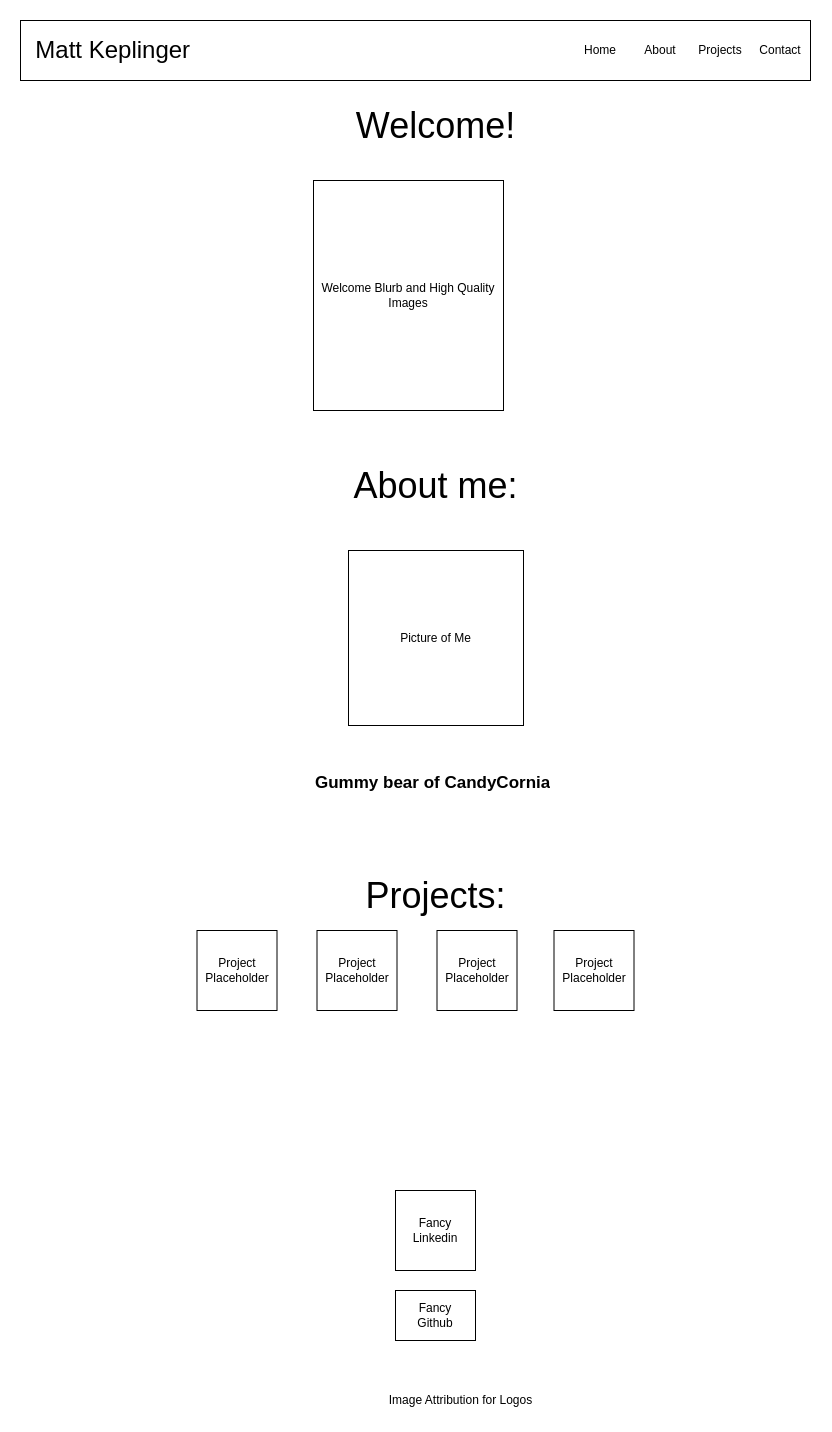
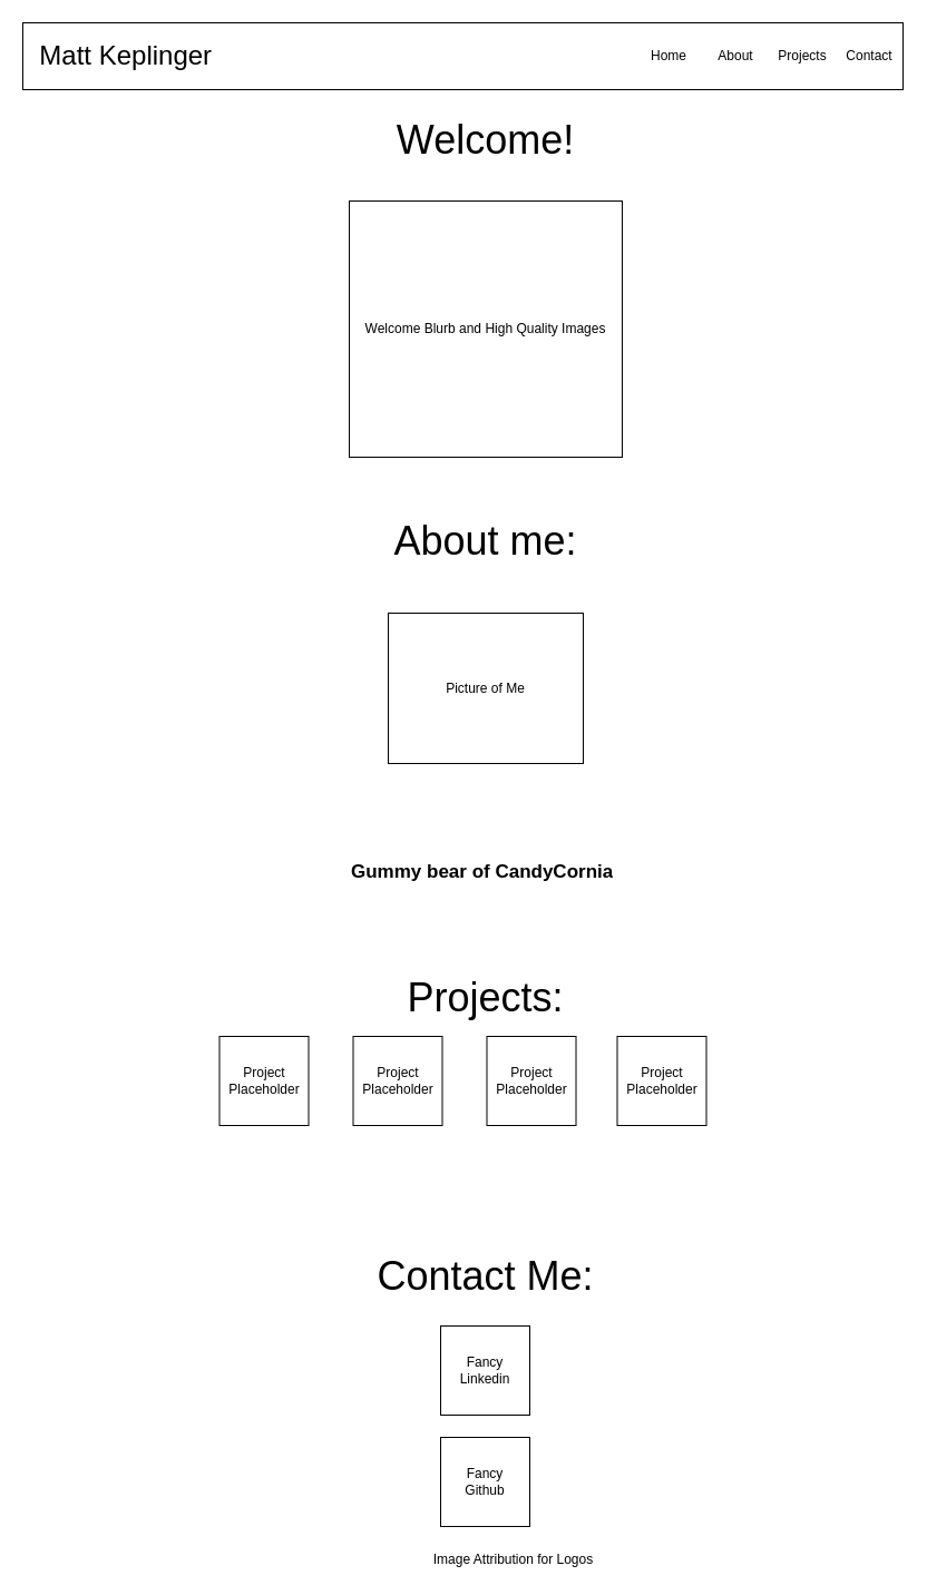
  <mxCell id="0" />
  <mxCell id="1" parent="0" />
  <mxCell id="2" value="&lt;span style=&quot;font-size: 24px&quot;&gt;&amp;nbsp; Matt Keplinger&lt;/span&gt;" style="rounded=0;whiteSpace=wrap;html=1;align=left;" vertex="1" parent="1"><mxGeometry x="20" y="20" width="790" height="60" as="geometry" /></mxCell>
  <mxCell id="3" value="Home" style="text;html=1;strokeColor=none;fillColor=none;align=center;verticalAlign=middle;whiteSpace=wrap;rounded=0;" vertex="1" parent="1"><mxGeometry x="580" y="40" width="40" height="20" as="geometry" /></mxCell>
  <mxCell id="4" value="About" style="text;html=1;strokeColor=none;fillColor=none;align=center;verticalAlign=middle;whiteSpace=wrap;rounded=0;" vertex="1" parent="1"><mxGeometry x="640" y="40" width="40" height="20" as="geometry" /></mxCell>
  <mxCell id="5" value="Projects" style="text;html=1;strokeColor=none;fillColor=none;align=center;verticalAlign=middle;whiteSpace=wrap;rounded=0;" vertex="1" parent="1"><mxGeometry x="700" y="40" width="40" height="20" as="geometry" /></mxCell>
  <mxCell id="6" value="Contact" style="text;html=1;strokeColor=none;fillColor=none;align=center;verticalAlign=middle;whiteSpace=wrap;rounded=0;" vertex="1" parent="1"><mxGeometry x="760" y="40" width="40" height="20" as="geometry" /></mxCell>
  <mxCell id="7" value="&lt;font style=&quot;font-size: 36px&quot;&gt;Welcome!&lt;/font&gt;" style="text;html=1;strokeColor=none;fillColor=none;align=center;verticalAlign=middle;whiteSpace=wrap;rounded=0;" vertex="1" parent="1"><mxGeometry x="388" y="110" width="95" height="30" as="geometry" /></mxCell>
- <mxCell id="8" value="Welcome Blurb and High Quality Images" style="rounded=0;whiteSpace=wrap;html=1;" vertex="1" parent="1"><mxGeometry x="313" y="180" width="190" height="230" as="geometry" /></mxCell>
+ <mxCell id="8" value="Welcome Blurb and High Quality Images" style="rounded=0;whiteSpace=wrap;html=1;" vertex="1" parent="1"><mxGeometry x="313" y="180" width="245" height="230" as="geometry" /></mxCell>
  <mxCell id="9" value="&lt;font style=&quot;font-size: 36px&quot;&gt;About me:&lt;/font&gt;" style="text;html=1;strokeColor=none;fillColor=none;align=center;verticalAlign=middle;whiteSpace=wrap;rounded=0;" vertex="1" parent="1"><mxGeometry x="344" y="470" width="183" height="30" as="geometry" /></mxCell>
- <mxCell id="10" value="Picture of Me" style="whiteSpace=wrap;html=1;aspect=fixed;" vertex="1" parent="1"><mxGeometry x="348" y="550" width="175" height="175" as="geometry" /></mxCell>
+ <mxCell id="10" value="Picture of Me" style="whiteSpace=wrap;html=1;aspect=fixed;" vertex="1" parent="1"><mxGeometry x="348" y="550" width="175" height="135" as="geometry" /></mxCell>
  <mxCell id="11" value="&lt;h1&gt;&lt;span style=&quot;font-size: 17px&quot;&gt;Gummy bear of CandyCornia&lt;/span&gt;&lt;/h1&gt;" style="text;html=1;strokeColor=none;fillColor=none;spacing=5;spacingTop=-20;whiteSpace=wrap;overflow=hidden;rounded=0;" vertex="1" parent="1"><mxGeometry x="310" y="760" width="250" height="120" as="geometry" /></mxCell>
  <mxCell id="12" value="&lt;font style=&quot;font-size: 36px&quot;&gt;Projects:&lt;/font&gt;" style="text;html=1;strokeColor=none;fillColor=none;align=center;verticalAlign=middle;whiteSpace=wrap;rounded=0;" vertex="1" parent="1"><mxGeometry x="344" y="880" width="183" height="30" as="geometry" /></mxCell>
  <mxCell id="13" value="Project Placeholder" style="whiteSpace=wrap;html=1;aspect=fixed;" vertex="1" parent="1"><mxGeometry x="196.5" y="930" width="80" height="80" as="geometry" /></mxCell>
  <mxCell id="14" value="Project Placeholder" style="whiteSpace=wrap;html=1;aspect=fixed;" vertex="1" parent="1"><mxGeometry x="316.5" y="930" width="80" height="80" as="geometry" /></mxCell>
  <mxCell id="15" value="Project Placeholder" style="whiteSpace=wrap;html=1;aspect=fixed;" vertex="1" parent="1"><mxGeometry x="436.5" y="930" width="80" height="80" as="geometry" /></mxCell>
  <mxCell id="16" value="Project Placeholder" style="whiteSpace=wrap;html=1;aspect=fixed;" vertex="1" parent="1"><mxGeometry x="553.5" y="930" width="80" height="80" as="geometry" /></mxCell>
+ <mxCell id="17" value="&lt;font style=&quot;font-size: 36px&quot;&gt;Contact Me:&lt;/font&gt;" style="text;html=1;strokeColor=none;fillColor=none;align=center;verticalAlign=middle;whiteSpace=wrap;rounded=0;" vertex="1" parent="1"><mxGeometry x="317.25" y="1130" width="236.5" height="30" as="geometry" /></mxCell>
  <mxCell id="18" value="Fancy Linkedin" style="whiteSpace=wrap;html=1;aspect=fixed;" vertex="1" parent="1"><mxGeometry x="395" y="1190" width="80" height="80" as="geometry" /></mxCell>
- <mxCell id="19" value="Fancy&lt;br&gt;Github" style="whiteSpace=wrap;html=1;aspect=fixed;" vertex="1" parent="1"><mxGeometry x="395" y="1290" width="80" height="50" as="geometry" /></mxCell>
+ <mxCell id="19" value="Fancy&lt;br&gt;Github" style="whiteSpace=wrap;html=1;aspect=fixed;" vertex="1" parent="1"><mxGeometry x="395" y="1290" width="80" height="80" as="geometry" /></mxCell>
  <mxCell id="20" value="Image Attribution for Logos" style="text;html=1;strokeColor=none;fillColor=none;align=center;verticalAlign=middle;whiteSpace=wrap;rounded=0;" vertex="1" parent="1"><mxGeometry x="373" y="1390" width="175" height="20" as="geometry" /></mxCell>
